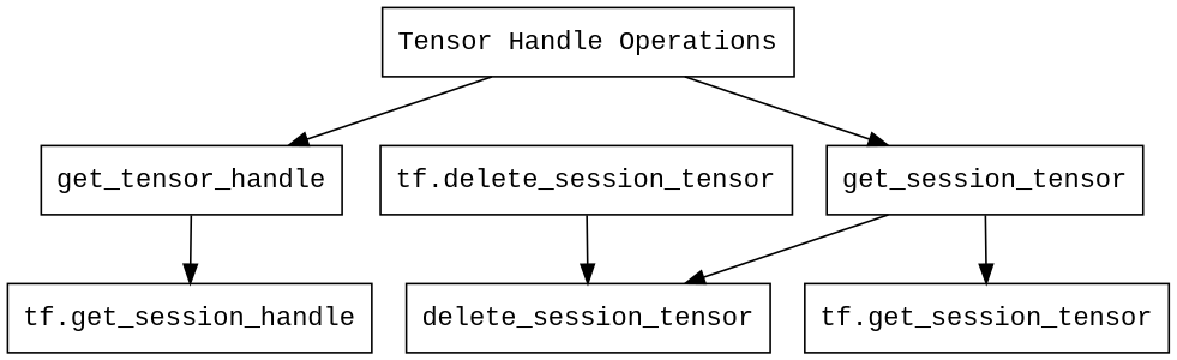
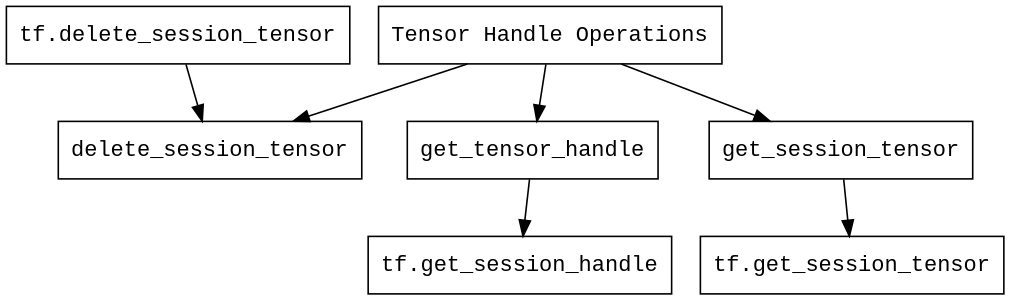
  digraph {
    fontname="Liberation Mono"
    rankdir=TB
    node [fontname="Liberation Mono" shape=box]
    edge [fontname="Liberation Mono"]
    "Tensor Handle Operations"
    delete_session_tensor
    n3 [label=get_tensor_handle]
    get_session_tensor
    "tf.get_session_handle"
    "tf.get_session_tensor"
    "tf.delete_session_tensor"
-   get_session_tensor -> delete_session_tensor
+   "Tensor Handle Operations" -> delete_session_tensor
    "Tensor Handle Operations" -> n3
    "Tensor Handle Operations" -> get_session_tensor
    n3 -> "tf.get_session_handle"
    get_session_tensor -> "tf.get_session_tensor"
    "tf.delete_session_tensor" -> delete_session_tensor
  }
